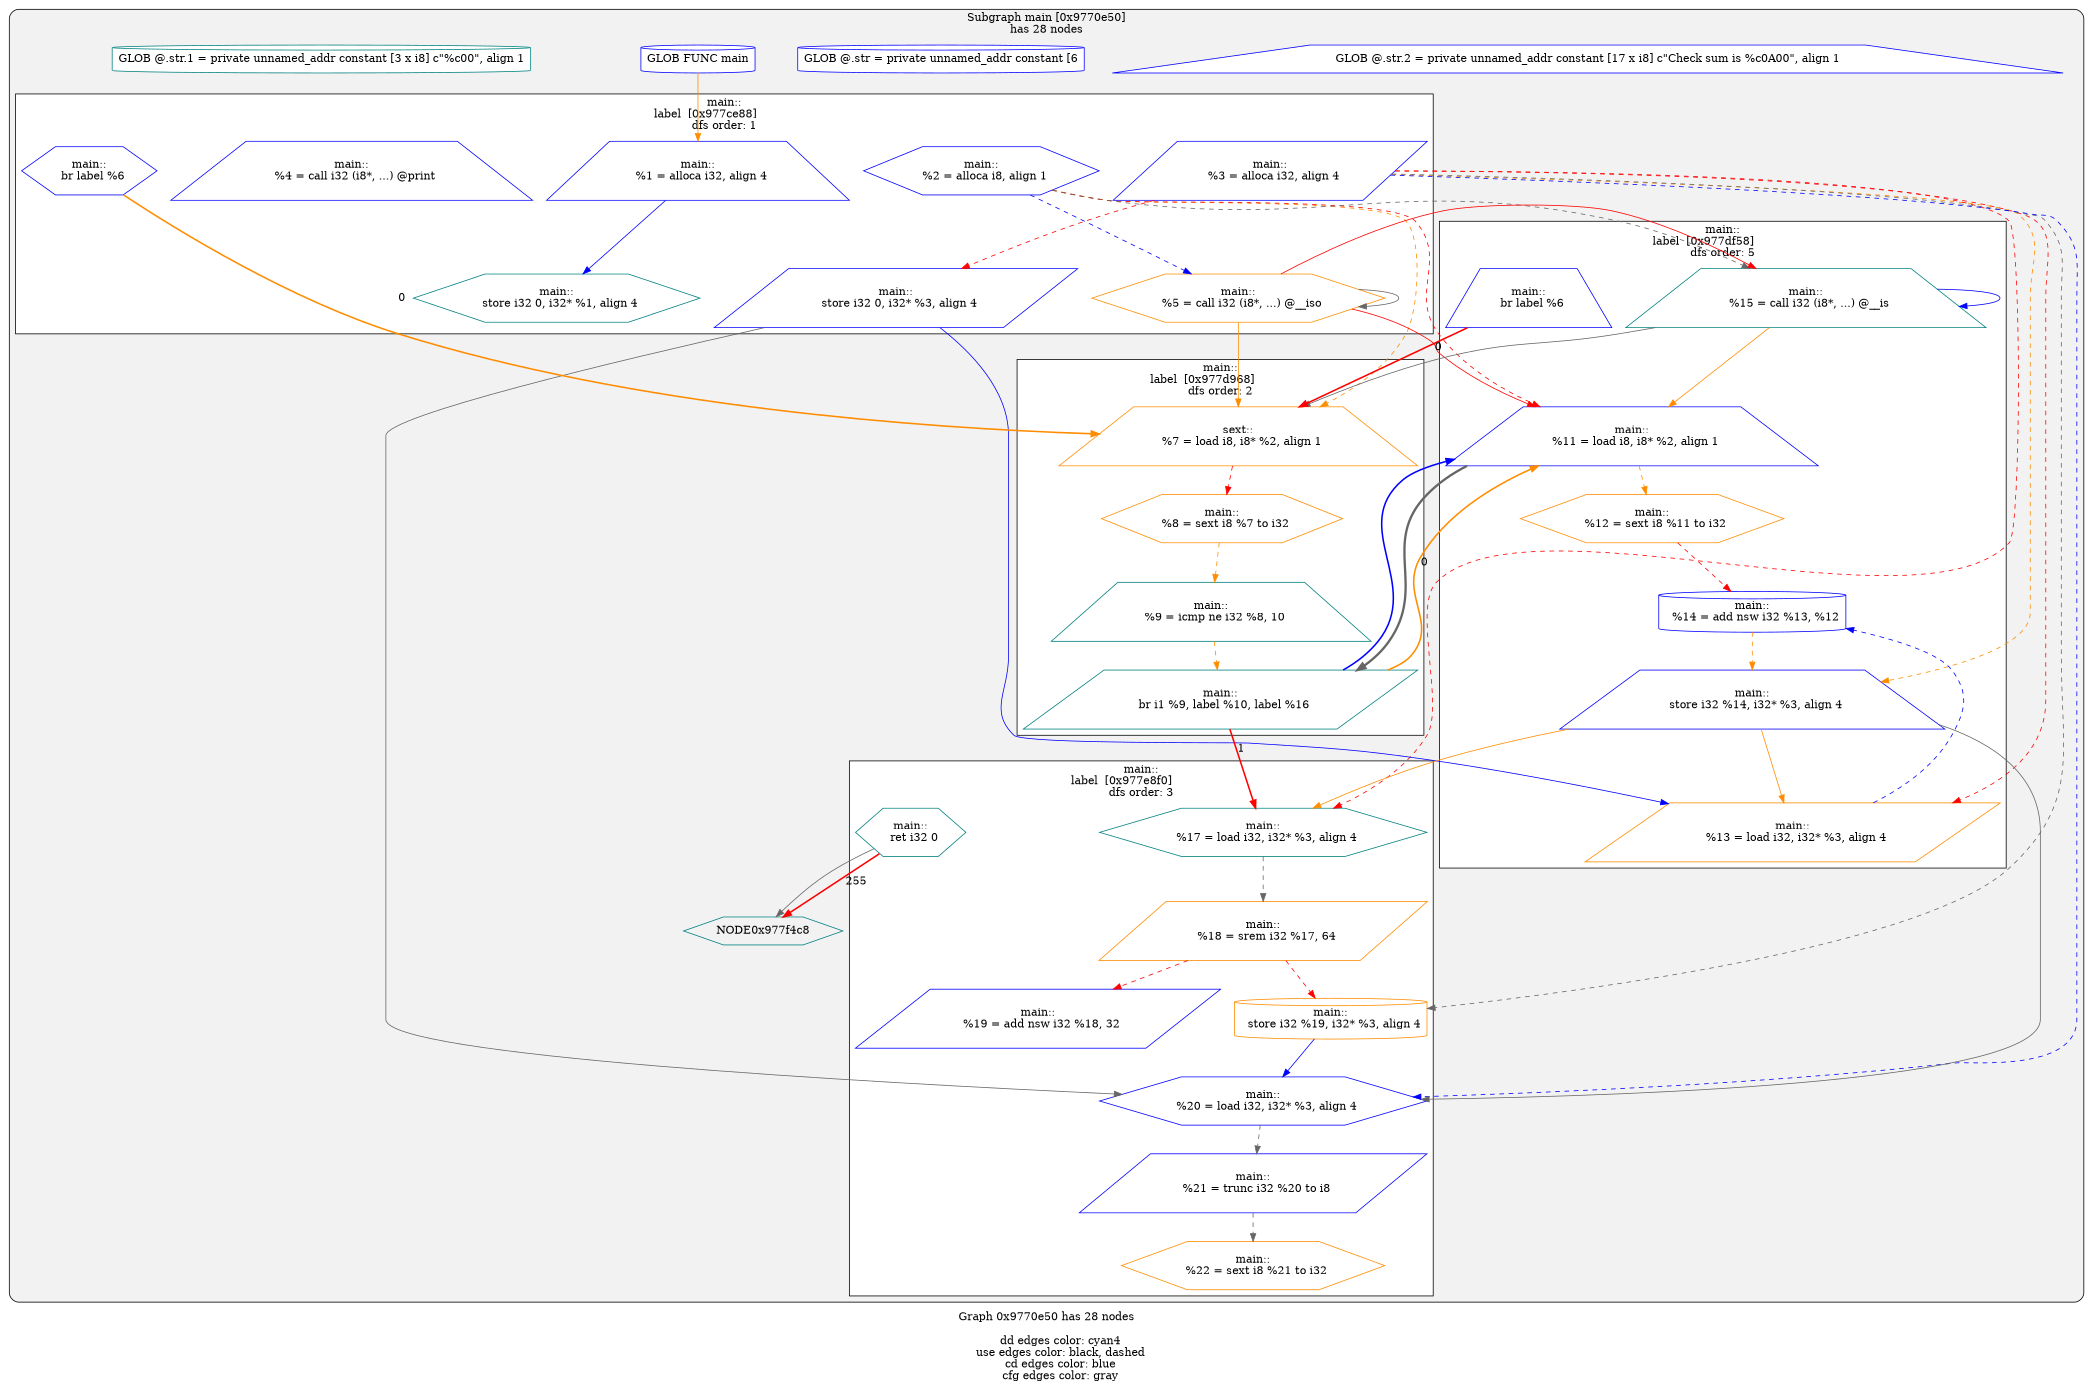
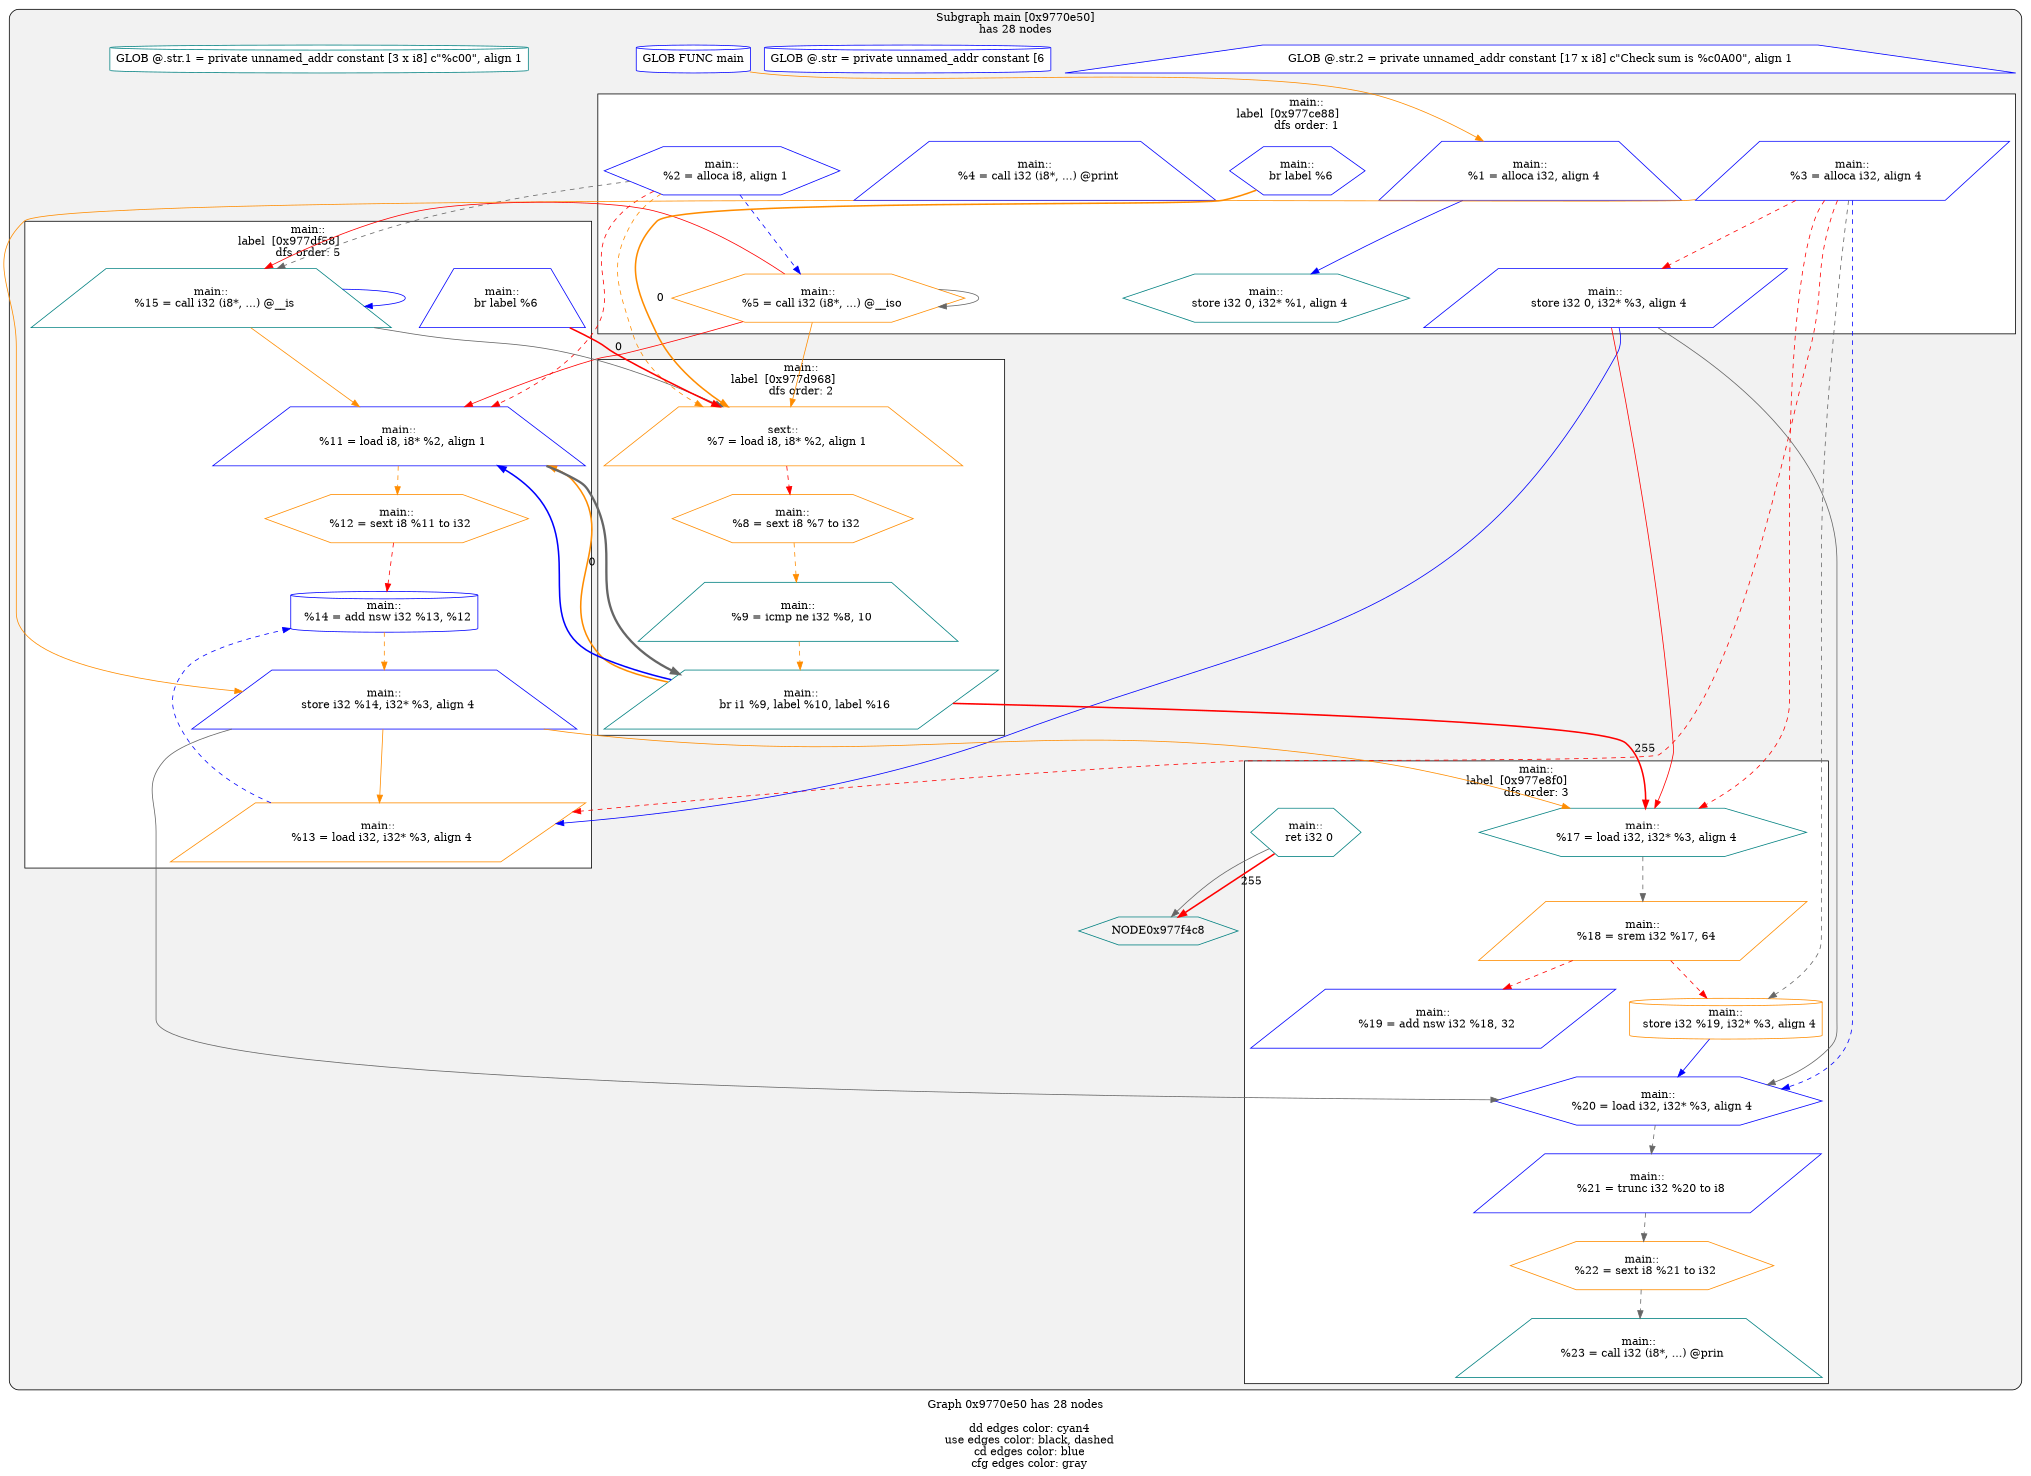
  digraph {
    compound=true
    label="Graph 0x9770e50 has 28 nodes\n\n	dd edges color: cyan4\n	use edges color: black, dashed\n	cd edges color: blue\n	cfg edges color: gray"
    node [color=blue fillcolor=white shape=hexagon style=filled]
    edge [color=red rank=max]
    n1 [label="main::\n  %1 = alloca i32, align 4" shape=trapezium]
    n2 [label="main::\n  %2 = alloca i8, align 1"]
    n3 [label="main::\n  %3 = alloca i32, align 4" shape=parallelogram]
    n4 [color=teal label="main::\n  store i32 0, i32* %1, align 4"]
    n5 [label="main::\n  store i32 0, i32* %3, align 4" shape=parallelogram]
    n6 [label="main::\n  %4 = call i32 (i8*, ...) @print" shape=trapezium]
    n7 [color=darkorange label="main::\n  %5 = call i32 (i8*, ...) @__iso"]
    n8 [label="main::\n  br label %6"]
    n9 [color=darkorange label="sext::\n  %7 = load i8, i8* %2, align 1" shape=trapezium]
    n10 [color=darkorange label="main::\n  %8 = sext i8 %7 to i32"]
    n11 [color=teal label="main::\n  %9 = icmp ne i32 %8, 10" shape=trapezium]
    n12 [color=teal label="main::\n  br i1 %9, label %10, label %16" shape=parallelogram]
    n13 [label="main::\n  %11 = load i8, i8* %2, align 1" shape=trapezium]
    n14 [color=darkorange label="main::\n  %12 = sext i8 %11 to i32"]
    n15 [color=darkorange label="main::\n  %13 = load i32, i32* %3, align 4" shape=parallelogram]
    n16 [label="main::\n  %14 = add nsw i32 %13, %12" shape=cylinder]
    n17 [label="main::\n  store i32 %14, i32* %3, align 4" shape=trapezium]
    n18 [color=teal label="main::\n  %15 = call i32 (i8*, ...) @__is" shape=trapezium]
    n19 [label="main::\n  br label %6" shape=trapezium]
    n20 [color=teal label="main::\n  %17 = load i32, i32* %3, align 4"]
    n21 [color=darkorange label="main::\n  %18 = srem i32 %17, 64" shape=parallelogram]
    n22 [label="main::\n  %19 = add nsw i32 %18, 32" shape=parallelogram]
    n23 [color=darkorange label="main::\n  store i32 %19, i32* %3, align 4" shape=cylinder]
    n24 [label="main::\n  %20 = load i32, i32* %3, align 4"]
    n25 [label="main::\n  %21 = trunc i32 %20 to i8" shape=parallelogram]
    n26 [color=darkorange label="main::\n  %22 = sext i8 %21 to i32"]
+   n27 [color=teal label="main::\n  %23 = call i32 (i8*, ...) @prin" shape=trapezium]
    n28 [color=teal label="main::\n  ret i32 0"]
    NODE0x977f4c8 [color=teal fillcolor="" style=""]
    n30 [label="GLOB @.str.2 = private unnamed_addr constant [17 x i8] c\"Check sum is %c\0A\00\", align 1" shape=trapezium]
    n31 [label="GLOB @.str = private unnamed_addr constant [6" shape=cylinder]
    n32 [label="GLOB FUNC main" shape=cylinder]
    n33 [color=teal label="GLOB @.str.1 = private unnamed_addr constant [3 x i8] c\"%c\00\", align 1" shape=cylinder]
    subgraph cluster_1 {
      fillcolor=gray95
      label="Subgraph main [0x9770e50]\nhas 28 nodes\n"
      style="filled, rounded"
      NODE0x977f4c8
      n30
      n31
      n32
      n33
      subgraph cluster_2 {
        fillcolor=white
        label="main::\nlabel  [0x977ce88]		\ndfs order: 1"
        style=filled
        n1
        n2
        n3
        n4
        n5
        n6
        n7
        n8
      }
      subgraph cluster_3 {
        fillcolor=white
        label="main::\nlabel  [0x977d968]		\ndfs order: 2"
        style=filled
        n9
        n10
        n11
        n12
      }
      subgraph cluster_4 {
        fillcolor=white
        label="main::\nlabel  [0x977df58]		\ndfs order: 5"
        style=filled
        n13
        n14
        n15
        n16
        n17
        n18
        n19
      }
      subgraph cluster_5 {
        fillcolor=white
        label="main::\nlabel  [0x977e8f0]		\ndfs order: 3"
        style=filled
        n20
        n21
        n22
        n23
        n24
        n25
        n26
+       n27
        n28
      }
    }
    n1 -> n4 [color=blue style=solid]
    n2 -> n7 [color=blue style=dashed]
    n2 -> n9 [color=darkorange style=dashed]
    n2 -> n13 [style=dashed]
    n2 -> n18 [color=gray40 style=dashed]
    n3 -> n5 [style=dashed]
    n3 -> n15 [style=dashed]
-   n3 -> n17 [color=darkorange style=dashed]
+   n3 -> n17 [color=darkorange style=solid]
    n3 -> n20 [style=dashed]
    n3 -> n23 [color=gray40 style=dashed]
    n3 -> n24 [color=blue style=dashed]
    n5 -> n15 [color=blue]
+   n5 -> n20
    n5 -> n24 [color=gray40]
    n7 -> n7 [color=gray40]
    n7 -> n9 [color=darkorange]
    n7 -> n13
    n7 -> n18
    n8 -> n9 [color=darkorange label=0 penwidth=2 rank=""]
    n9 -> n10 [style=dashed]
    n10 -> n11 [color=darkorange style=dashed]
    n11 -> n12 [color=darkorange style=dashed]
    n12 -> n13 [color=darkorange label=0 penwidth=2 rank=""]
    n12 -> n13 [color=blue penwidth=2 rank=""]
-   n12 -> n20 [label=1 penwidth=2 rank=""]
+   n12 -> n20 [label=255 penwidth=2 rank=""]
    n13 -> n12 [color=gray40 constraint=false penwidth=3 rank=""]
    n13 -> n14 [color=darkorange style=dashed]
    n14 -> n16 [style=dashed]
    n15 -> n16 [color=blue style=dashed]
    n16 -> n17 [color=darkorange style=dashed]
    n17 -> n15 [color=darkorange]
    n17 -> n20 [color=darkorange]
    n17 -> n24 [color=gray40]
    n18 -> n9 [color=gray40]
    n18 -> n13 [color=darkorange]
    n18 -> n18 [color=blue]
    n19 -> n9 [label=0 penwidth=2 rank=""]
    n20 -> n21 [color=gray40 style=dashed]
    n21 -> n22 [style=dashed]
    n21 -> n23 [style=dashed]
    n23 -> n24 [color=blue]
    n24 -> n25 [color=gray40 style=dashed]
    n25 -> n26 [color=gray40 style=dashed]
+   n26 -> n27 [color=gray40 style=dashed]
    n28 -> NODE0x977f4c8 [label=255 penwidth=2 rank=""]
    n28 -> NODE0x977f4c8 [color=gray40 rank=""]
    n32 -> n1 [color=darkorange rank=""]
  }
